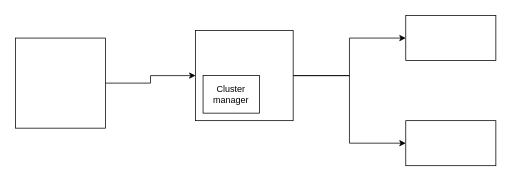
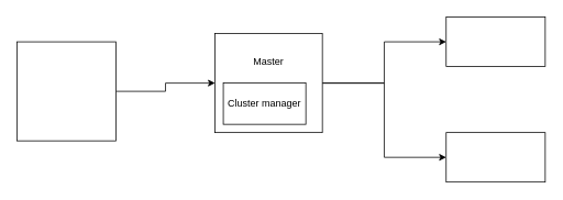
  <mxCell id="0" />
  <mxCell id="1" parent="0" />
  <mxCell id="2" style="edgeStyle=orthogonalEdgeStyle;rounded=0;orthogonalLoop=1;jettySize=auto;html=1;entryX=0;entryY=0.5;entryDx=0;entryDy=0;" edge="1" parent="1" source="3" target="6"><mxGeometry relative="1" as="geometry" /></mxCell>
  <mxCell id="3" value="" style="rounded=0;whiteSpace=wrap;html=1;shadow=0;glass=0;" vertex="1" parent="1"><mxGeometry x="20" y="50" width="120" height="120" as="geometry" /></mxCell>
  <mxCell id="4" style="edgeStyle=orthogonalEdgeStyle;rounded=0;orthogonalLoop=1;jettySize=auto;html=1;entryX=0;entryY=0.5;entryDx=0;entryDy=0;" edge="1" parent="1" source="6" target="7"><mxGeometry relative="1" as="geometry" /></mxCell>
  <mxCell id="5" style="edgeStyle=orthogonalEdgeStyle;rounded=0;orthogonalLoop=1;jettySize=auto;html=1;exitX=1;exitY=0.5;exitDx=0;exitDy=0;entryX=0;entryY=0.5;entryDx=0;entryDy=0;" edge="1" parent="1" source="6" target="8"><mxGeometry relative="1" as="geometry" /></mxCell>
  <mxCell id="6" value="" style="rounded=0;whiteSpace=wrap;html=1;" vertex="1" parent="1"><mxGeometry x="260" y="40" width="130" height="120" as="geometry" /></mxCell>
  <mxCell id="7" value="" style="rounded=0;whiteSpace=wrap;html=1;" vertex="1" parent="1"><mxGeometry x="540" y="20" width="120" height="60" as="geometry" /></mxCell>
  <mxCell id="8" value="" style="rounded=0;whiteSpace=wrap;html=1;" vertex="1" parent="1"><mxGeometry x="540" y="160" width="120" height="60" as="geometry" /></mxCell>
- <mxCell id="9" value="Cluster manager" style="rounded=0;whiteSpace=wrap;html=1;shadow=0;glass=0;sketch=0;" vertex="1" parent="1"><mxGeometry x="270" y="100" width="75" height="50" as="geometry" /></mxCell>
+ <mxCell id="9" value="Cluster manager" style="rounded=0;whiteSpace=wrap;html=1;shadow=0;glass=0;sketch=0;" vertex="1" parent="1"><mxGeometry x="270" y="100" width="100" height="50" as="geometry" /></mxCell>
+ <mxCell id="10" value="Master" style="text;html=1;strokeColor=none;fillColor=none;align=center;verticalAlign=middle;whiteSpace=wrap;rounded=0;shadow=0;glass=0;sketch=0;" vertex="1" parent="1"><mxGeometry x="295" y="60" width="60" height="30" as="geometry" /></mxCell>
